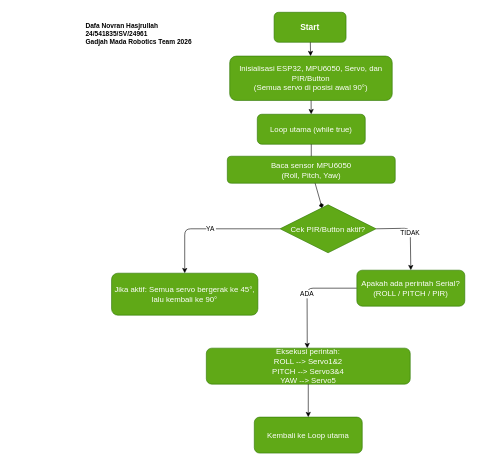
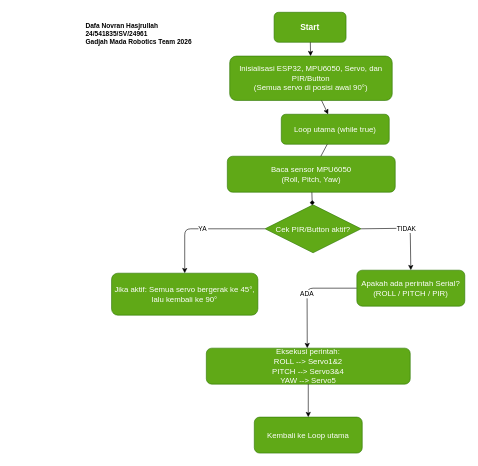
  <mxCell id="0" />
  <mxCell id="1" parent="0" />
  <mxCell id="2" value="Start" style="rounded=1;whiteSpace=wrap;html=1;fillColor=#60a917;strokeColor=#2D7600;fontSize=14;fontStyle=1;fontColor=#ffffff;" parent="1" vertex="1"><mxGeometry x="456" width="120" height="50" as="geometry" y="20" /></mxCell>
  <mxCell id="3" value="Inisialisasi ESP32, MPU6050, Servo, dan PIR/Button&#10;(Semua servo di posisi awal 90°)" style="rounded=1;whiteSpace=wrap;html=1;fillColor=#60a917;strokeColor=#2D7600;fontSize=13;fontColor=#ffffff;" parent="1" vertex="1"><mxGeometry x="382" y="93" width="271" height="74" as="geometry" /></mxCell>
- <mxCell id="4" value="Loop utama (while true)" style="rounded=1;whiteSpace=wrap;html=1;fillColor=#60a917;strokeColor=#2D7600;fontSize=13;fontColor=#ffffff;" parent="1" vertex="1"><mxGeometry x="428" y="190" width="180" height="50" as="geometry" /></mxCell>
- <mxCell id="5" value="Baca sensor MPU6050&#10;(Roll, Pitch, Yaw)" style="rounded=1;whiteSpace=wrap;html=1;fillColor=#60a917;strokeColor=#2D7600;fontSize=13;fontColor=#ffffff;" parent="1" vertex="1"><mxGeometry x="378" y="260" width="280" height="45" as="geometry" /></mxCell>
- <mxCell id="6" value="Cek PIR/Button aktif?" style="rhombus;whiteSpace=wrap;html=1;fillColor=#60a917;strokeColor=#2D7600;fontSize=13;fontColor=#ffffff;" parent="1" vertex="1"><mxGeometry x="466" y="341" width="160" height="80" as="geometry" /></mxCell>
+ <mxCell id="4" value="Loop utama (while true)" style="rounded=1;whiteSpace=wrap;html=1;fillColor=#60a917;strokeColor=#2D7600;fontSize=13;fontColor=#ffffff;" parent="1" vertex="1"><mxGeometry x="468" y="190" width="180" height="50" as="geometry" /></mxCell>
+ <mxCell id="5" value="Baca sensor MPU6050&#10;(Roll, Pitch, Yaw)" style="rounded=1;whiteSpace=wrap;html=1;fillColor=#60a917;strokeColor=#2D7600;fontSize=13;fontColor=#ffffff;" parent="1" vertex="1"><mxGeometry x="378" y="260" width="280" height="60" as="geometry" /></mxCell>
+ <mxCell id="6" value="Cek PIR/Button aktif?" style="rhombus;whiteSpace=wrap;html=1;fillColor=#60a917;strokeColor=#2D7600;fontSize=13;fontColor=#ffffff;" parent="1" vertex="1"><mxGeometry x="441" y="341" width="160" height="80" as="geometry" /></mxCell>
  <mxCell id="7" value="Jika aktif: Semua servo bergerak ke 45°,&#10;lalu kembali ke 90°" style="rounded=1;whiteSpace=wrap;html=1;fillColor=#60a917;strokeColor=#2D7600;fontSize=13;fontColor=#ffffff;" parent="1" vertex="1"><mxGeometry x="185" y="455" width="244" height="70" as="geometry" /></mxCell>
  <mxCell id="8" value="Eksekusi perintah:&lt;br&gt;ROLL --&amp;gt; Servo1&amp;amp;2&lt;br&gt;PITCH --&amp;gt; Servo3&amp;amp;4&lt;br&gt;YAW --&amp;gt; Servo5" style="rounded=1;whiteSpace=wrap;html=1;fillColor=#60a917;strokeColor=#2D7600;fontSize=13;fontColor=#ffffff;" parent="1" vertex="1"><mxGeometry x="343" y="580" width="340" height="60" as="geometry" /></mxCell>
  <mxCell id="9" value="Kembali ke Loop utama" style="rounded=1;whiteSpace=wrap;html=1;fillColor=#60a917;strokeColor=#2D7600;fontSize=13;fontColor=#ffffff;" parent="1" vertex="1"><mxGeometry x="423" y="695" width="180" height="60" as="geometry" /></mxCell>
  <mxCell id="10" value="&lt;div style=&quot;text-align: justify;&quot;&gt;&lt;span style=&quot;background-color: initial;&quot;&gt;Dafa Novran Hasjrullah&lt;/span&gt;&lt;/div&gt;&lt;div style=&quot;text-align: justify;&quot;&gt;&lt;span style=&quot;background-color: initial;&quot;&gt;24/541835/SV/24961&lt;/span&gt;&lt;/div&gt;&lt;div style=&quot;text-align: justify;&quot;&gt;&lt;span style=&quot;background-color: initial;&quot;&gt;Gadjah Mada Robotics Team 2026&lt;/span&gt;&lt;/div&gt;" style="text;html=1;align=right;verticalAlign=bottom;fontSize=11;fontStyle=1;fillColor=none;strokeColor=none;" parent="1" vertex="1"><mxGeometry x="20" y="38" width="300" height="40" as="geometry" /></mxCell>
  <mxCell id="11" parent="1" source="2" target="3" edge="1"><mxGeometry relative="1" as="geometry" /></mxCell>
  <mxCell id="12" parent="1" source="3" target="4" edge="1"><mxGeometry relative="1" as="geometry" /></mxCell>
  <mxCell id="13" parent="1" source="4" target="5" edge="1" style="endArrow=none;"><mxGeometry relative="1" as="geometry" /></mxCell>
  <mxCell id="14" parent="1" source="5" target="6" edge="1" style="endArrow=diamond;"><mxGeometry relative="1" as="geometry" /></mxCell>
  <mxCell id="15" value="YA" style="entryX=0.5;entryY=0;entryDx=0;entryDy=0;exitX=0;exitY=0.5;exitDx=0;exitDy=0;" parent="1" source="6" target="7" edge="1"><mxGeometry x="-0.003" relative="1" as="geometry"><mxPoint x="428" y="381" as="sourcePoint" /><mxPoint x="303" y="455" as="targetPoint" /><Array as="points"><mxPoint x="307" y="381" /></Array><mxPoint as="offset" /></mxGeometry></mxCell>
  <mxCell id="16" value="TIDAK" style="exitX=1;exitY=0.5;exitDx=0;exitDy=0;entryX=0.5;entryY=0;entryDx=0;entryDy=0;" parent="1" source="6" target="19" edge="1"><mxGeometry relative="1" as="geometry"><mxPoint x="758" y="479" as="targetPoint" /><Array as="points"><mxPoint x="683" y="380" /></Array></mxGeometry></mxCell>
  <mxCell id="17" value="ADA" style="exitX=0;exitY=0.5;exitDx=0;exitDy=0;" parent="1" source="19" edge="1"><mxGeometry relative="1" as="geometry"><mxPoint x="604" y="523" as="sourcePoint" /><mxPoint x="511.304" y="580" as="targetPoint" /><Array as="points"><mxPoint x="511" y="480" /></Array></mxGeometry></mxCell>
  <mxCell id="18" parent="1" source="8" target="9" edge="1"><mxGeometry relative="1" as="geometry" /></mxCell>
  <mxCell id="19" value="Apakah ada perintah Serial?&lt;br&gt;(ROLL / PITCH / PIR)" style="rounded=1;whiteSpace=wrap;html=1;fillColor=#60a917;strokeColor=#2D7600;fontSize=13;fontColor=#ffffff;" vertex="1" parent="1"><mxGeometry x="594" y="450" width="180" height="60" as="geometry" /></mxCell>
